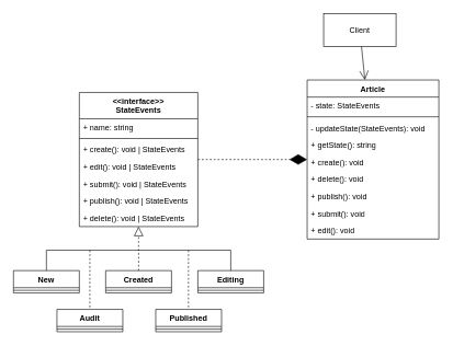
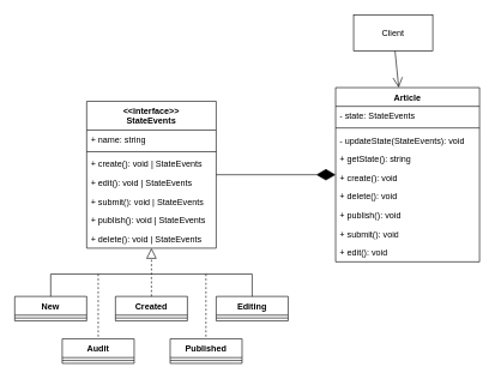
  <mxCell id="0" />
  <mxCell id="1" parent="0" />
  <mxCell id="2" value="Client" style="html=1;whiteSpace=wrap;" parent="1" vertex="1"><mxGeometry x="491" y="20" width="110" height="50" as="geometry" /></mxCell>
  <mxCell id="3" value="" style="endArrow=open;endFill=1;endSize=12;html=1;rounded=0;" parent="1" source="2" target="22" edge="1"><mxGeometry width="160" relative="1" as="geometry"><mxPoint x="266" y="30" as="sourcePoint" /><mxPoint x="400" y="110" as="targetPoint" /></mxGeometry></mxCell>
  <mxCell id="4" value="&amp;lt;&amp;lt;interface&amp;gt;&amp;gt;&lt;br&gt;StateEvents" style="swimlane;fontStyle=1;align=center;verticalAlign=top;childLayout=stackLayout;horizontal=1;startSize=40;horizontalStack=0;resizeParent=1;resizeParentMax=0;resizeLast=0;collapsible=1;marginBottom=0;whiteSpace=wrap;html=1;" vertex="1" parent="1"><mxGeometry x="120" y="140" width="180" height="204" as="geometry" /></mxCell>
  <mxCell id="5" value="+ name: string" style="text;strokeColor=none;fillColor=none;align=left;verticalAlign=top;spacingLeft=4;spacingRight=4;overflow=hidden;rotatable=0;points=[[0,0.5],[1,0.5]];portConstraint=eastwest;whiteSpace=wrap;html=1;" vertex="1" parent="4"><mxGeometry y="40" width="180" height="26" as="geometry" /></mxCell>
  <mxCell id="6" value="" style="line;strokeWidth=1;fillColor=none;align=left;verticalAlign=middle;spacingTop=-1;spacingLeft=3;spacingRight=3;rotatable=0;labelPosition=right;points=[];portConstraint=eastwest;strokeColor=inherit;" vertex="1" parent="4"><mxGeometry y="66" width="180" height="8" as="geometry" /></mxCell>
  <mxCell id="7" value="+ create(): void | StateEvents" style="text;strokeColor=none;fillColor=none;align=left;verticalAlign=top;spacingLeft=4;spacingRight=4;overflow=hidden;rotatable=0;points=[[0,0.5],[1,0.5]];portConstraint=eastwest;whiteSpace=wrap;html=1;" vertex="1" parent="4"><mxGeometry y="74" width="180" height="26" as="geometry" /></mxCell>
  <mxCell id="8" value="+ edit(): void | StateEvents" style="text;strokeColor=none;fillColor=none;align=left;verticalAlign=top;spacingLeft=4;spacingRight=4;overflow=hidden;rotatable=0;points=[[0,0.5],[1,0.5]];portConstraint=eastwest;whiteSpace=wrap;html=1;" vertex="1" parent="4"><mxGeometry y="100" width="180" height="26" as="geometry" /></mxCell>
  <mxCell id="9" value="+ submit(): void | StateEvents" style="text;strokeColor=none;fillColor=none;align=left;verticalAlign=top;spacingLeft=4;spacingRight=4;overflow=hidden;rotatable=0;points=[[0,0.5],[1,0.5]];portConstraint=eastwest;whiteSpace=wrap;html=1;" vertex="1" parent="4"><mxGeometry y="126" width="180" height="26" as="geometry" /></mxCell>
  <mxCell id="10" value="+ publish(): void | StateEvents" style="text;strokeColor=none;fillColor=none;align=left;verticalAlign=top;spacingLeft=4;spacingRight=4;overflow=hidden;rotatable=0;points=[[0,0.5],[1,0.5]];portConstraint=eastwest;whiteSpace=wrap;html=1;" vertex="1" parent="4"><mxGeometry y="152" width="180" height="26" as="geometry" /></mxCell>
  <mxCell id="11" value="+ delete(): void | StateEvents" style="text;strokeColor=none;fillColor=none;align=left;verticalAlign=top;spacingLeft=4;spacingRight=4;overflow=hidden;rotatable=0;points=[[0,0.5],[1,0.5]];portConstraint=eastwest;whiteSpace=wrap;html=1;" vertex="1" parent="4"><mxGeometry y="178" width="180" height="26" as="geometry" /></mxCell>
  <mxCell id="12" value="New" style="swimlane;fontStyle=1;align=center;verticalAlign=top;childLayout=stackLayout;horizontal=1;startSize=26;horizontalStack=0;resizeParent=1;resizeParentMax=0;resizeLast=0;collapsible=1;marginBottom=0;whiteSpace=wrap;html=1;" vertex="1" parent="1"><mxGeometry x="20" y="411" width="100" height="34" as="geometry" /></mxCell>
  <mxCell id="13" value="" style="line;strokeWidth=1;fillColor=none;align=left;verticalAlign=middle;spacingTop=-1;spacingLeft=3;spacingRight=3;rotatable=0;labelPosition=right;points=[];portConstraint=eastwest;strokeColor=inherit;" vertex="1" parent="12"><mxGeometry y="26" width="100" height="8" as="geometry" /></mxCell>
  <mxCell id="14" value="Created" style="swimlane;fontStyle=1;align=center;verticalAlign=top;childLayout=stackLayout;horizontal=1;startSize=26;horizontalStack=0;resizeParent=1;resizeParentMax=0;resizeLast=0;collapsible=1;marginBottom=0;whiteSpace=wrap;html=1;" vertex="1" parent="1"><mxGeometry x="160" y="411" width="100" height="34" as="geometry" /></mxCell>
  <mxCell id="15" value="" style="line;strokeWidth=1;fillColor=none;align=left;verticalAlign=middle;spacingTop=-1;spacingLeft=3;spacingRight=3;rotatable=0;labelPosition=right;points=[];portConstraint=eastwest;strokeColor=inherit;" vertex="1" parent="14"><mxGeometry y="26" width="100" height="8" as="geometry" /></mxCell>
  <mxCell id="16" value="Editing" style="swimlane;fontStyle=1;align=center;verticalAlign=top;childLayout=stackLayout;horizontal=1;startSize=26;horizontalStack=0;resizeParent=1;resizeParentMax=0;resizeLast=0;collapsible=1;marginBottom=0;whiteSpace=wrap;html=1;" vertex="1" parent="1"><mxGeometry x="300" y="411" width="100" height="34" as="geometry" /></mxCell>
  <mxCell id="17" value="" style="line;strokeWidth=1;fillColor=none;align=left;verticalAlign=middle;spacingTop=-1;spacingLeft=3;spacingRight=3;rotatable=0;labelPosition=right;points=[];portConstraint=eastwest;strokeColor=inherit;" vertex="1" parent="16"><mxGeometry y="26" width="100" height="8" as="geometry" /></mxCell>
  <mxCell id="18" value="Audit" style="swimlane;fontStyle=1;align=center;verticalAlign=top;childLayout=stackLayout;horizontal=1;startSize=26;horizontalStack=0;resizeParent=1;resizeParentMax=0;resizeLast=0;collapsible=1;marginBottom=0;whiteSpace=wrap;html=1;" vertex="1" parent="1"><mxGeometry x="86" y="470" width="100" height="34" as="geometry" /></mxCell>
  <mxCell id="19" value="" style="line;strokeWidth=1;fillColor=none;align=left;verticalAlign=middle;spacingTop=-1;spacingLeft=3;spacingRight=3;rotatable=0;labelPosition=right;points=[];portConstraint=eastwest;strokeColor=inherit;" vertex="1" parent="18"><mxGeometry y="26" width="100" height="8" as="geometry" /></mxCell>
  <mxCell id="20" value="Published" style="swimlane;fontStyle=1;align=center;verticalAlign=top;childLayout=stackLayout;horizontal=1;startSize=26;horizontalStack=0;resizeParent=1;resizeParentMax=0;resizeLast=0;collapsible=1;marginBottom=0;whiteSpace=wrap;html=1;" vertex="1" parent="1"><mxGeometry x="236" y="470" width="100" height="34" as="geometry" /></mxCell>
  <mxCell id="21" value="" style="line;strokeWidth=1;fillColor=none;align=left;verticalAlign=middle;spacingTop=-1;spacingLeft=3;spacingRight=3;rotatable=0;labelPosition=right;points=[];portConstraint=eastwest;strokeColor=inherit;" vertex="1" parent="20"><mxGeometry y="26" width="100" height="8" as="geometry" /></mxCell>
  <mxCell id="22" value="Article" style="swimlane;fontStyle=1;align=center;verticalAlign=top;childLayout=stackLayout;horizontal=1;startSize=26;horizontalStack=0;resizeParent=1;resizeParentMax=0;resizeLast=0;collapsible=1;marginBottom=0;whiteSpace=wrap;html=1;" vertex="1" parent="1"><mxGeometry x="466" y="121" width="200" height="242" as="geometry" /></mxCell>
  <mxCell id="23" value="- state: StateEvents" style="text;strokeColor=none;fillColor=none;align=left;verticalAlign=top;spacingLeft=4;spacingRight=4;overflow=hidden;rotatable=0;points=[[0,0.5],[1,0.5]];portConstraint=eastwest;whiteSpace=wrap;html=1;" vertex="1" parent="22"><mxGeometry y="26" width="200" height="26" as="geometry" /></mxCell>
  <mxCell id="24" value="" style="line;strokeWidth=1;fillColor=none;align=left;verticalAlign=middle;spacingTop=-1;spacingLeft=3;spacingRight=3;rotatable=0;labelPosition=right;points=[];portConstraint=eastwest;strokeColor=inherit;" vertex="1" parent="22"><mxGeometry y="52" width="200" height="8" as="geometry" /></mxCell>
  <mxCell id="25" value="- updateState(StateEvents): void" style="text;strokeColor=none;fillColor=none;align=left;verticalAlign=top;spacingLeft=4;spacingRight=4;overflow=hidden;rotatable=0;points=[[0,0.5],[1,0.5]];portConstraint=eastwest;whiteSpace=wrap;html=1;" vertex="1" parent="22"><mxGeometry y="60" width="200" height="26" as="geometry" /></mxCell>
  <mxCell id="26" value="+ getState(): string" style="text;strokeColor=none;fillColor=none;align=left;verticalAlign=top;spacingLeft=4;spacingRight=4;overflow=hidden;rotatable=0;points=[[0,0.5],[1,0.5]];portConstraint=eastwest;whiteSpace=wrap;html=1;" vertex="1" parent="22"><mxGeometry y="86" width="200" height="26" as="geometry" /></mxCell>
  <mxCell id="27" value="+ create(): void" style="text;strokeColor=none;fillColor=none;align=left;verticalAlign=top;spacingLeft=4;spacingRight=4;overflow=hidden;rotatable=0;points=[[0,0.5],[1,0.5]];portConstraint=eastwest;whiteSpace=wrap;html=1;" vertex="1" parent="22"><mxGeometry y="112" width="200" height="26" as="geometry" /></mxCell>
  <mxCell id="28" value="+ delete(): void" style="text;strokeColor=none;fillColor=none;align=left;verticalAlign=top;spacingLeft=4;spacingRight=4;overflow=hidden;rotatable=0;points=[[0,0.5],[1,0.5]];portConstraint=eastwest;whiteSpace=wrap;html=1;" vertex="1" parent="22"><mxGeometry y="138" width="200" height="26" as="geometry" /></mxCell>
  <mxCell id="29" value="+ publish(): void" style="text;strokeColor=none;fillColor=none;align=left;verticalAlign=top;spacingLeft=4;spacingRight=4;overflow=hidden;rotatable=0;points=[[0,0.5],[1,0.5]];portConstraint=eastwest;whiteSpace=wrap;html=1;" vertex="1" parent="22"><mxGeometry y="164" width="200" height="26" as="geometry" /></mxCell>
  <mxCell id="30" value="+ submit(): void" style="text;strokeColor=none;fillColor=none;align=left;verticalAlign=top;spacingLeft=4;spacingRight=4;overflow=hidden;rotatable=0;points=[[0,0.5],[1,0.5]];portConstraint=eastwest;whiteSpace=wrap;html=1;" vertex="1" parent="22"><mxGeometry y="190" width="200" height="26" as="geometry" /></mxCell>
  <mxCell id="31" value="+ edit(): void" style="text;strokeColor=none;fillColor=none;align=left;verticalAlign=top;spacingLeft=4;spacingRight=4;overflow=hidden;rotatable=0;points=[[0,0.5],[1,0.5]];portConstraint=eastwest;whiteSpace=wrap;html=1;" vertex="1" parent="22"><mxGeometry y="216" width="200" height="26" as="geometry" /></mxCell>
  <mxCell id="32" value="" style="endArrow=block;dashed=1;endFill=0;endSize=12;html=1;rounded=0;" edge="1" parent="1" source="14" target="4"><mxGeometry width="160" relative="1" as="geometry"><mxPoint x="376" y="550" as="sourcePoint" /><mxPoint x="496" y="550" as="targetPoint" /></mxGeometry></mxCell>
  <mxCell id="33" value="" style="endArrow=none;dashed=0;html=1;rounded=0;" edge="1" parent="1" source="12" target="16"><mxGeometry width="50" height="50" relative="1" as="geometry"><mxPoint x="66" y="380" as="sourcePoint" /><mxPoint x="346" y="380" as="targetPoint" /><Array as="points"><mxPoint x="70" y="380" /><mxPoint x="350" y="380" /></Array></mxGeometry></mxCell>
  <mxCell id="34" value="" style="endArrow=none;dashed=1;html=1;rounded=0;" edge="1" parent="1" target="18"><mxGeometry width="50" height="50" relative="1" as="geometry"><mxPoint x="136" y="380" as="sourcePoint" /><mxPoint x="96" y="520" as="targetPoint" /></mxGeometry></mxCell>
  <mxCell id="35" value="" style="endArrow=none;dashed=1;html=1;rounded=0;" edge="1" parent="1"><mxGeometry width="50" height="50" relative="1" as="geometry"><mxPoint x="285.76" y="380" as="sourcePoint" /><mxPoint x="285.76" y="470" as="targetPoint" /></mxGeometry></mxCell>
- <mxCell id="36" value="" style="endArrow=diamondThin;endFill=1;endSize=24;html=1;rounded=0;dashed=1;" edge="1" parent="1" source="4" target="22"><mxGeometry width="160" relative="1" as="geometry"><mxPoint x="406" y="490" as="sourcePoint" /><mxPoint x="566" y="490" as="targetPoint" /></mxGeometry></mxCell>
+ <mxCell id="36" value="" style="endArrow=diamondThin;endFill=1;endSize=24;html=1;rounded=0;" edge="1" parent="1" source="4" target="22"><mxGeometry width="160" relative="1" as="geometry"><mxPoint x="406" y="490" as="sourcePoint" /><mxPoint x="566" y="490" as="targetPoint" /></mxGeometry></mxCell>
